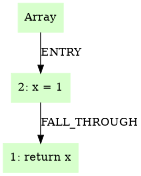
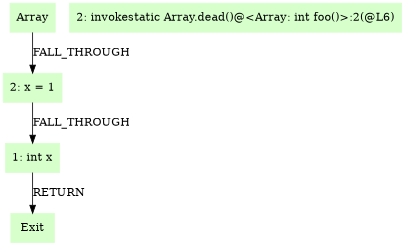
  digraph {
    node [color=".3 .2 1.0" shape=box style=filled]
    n1 [label=Array]
    n2 [label="2: x = 1"]
-   "1: return x"
-   n1 -> n2 [label=ENTRY]
+   "1: return x" [label="1: int x"]
+   Exit
+   "2: invokestatic Array.dead()@<Array: int foo()>:2(@L6)"
+   n1 -> n2 [label=FALL_THROUGH]
    n2 -> "1: return x" [label=FALL_THROUGH]
+   "1: return x" -> Exit [label=RETURN]
  }
